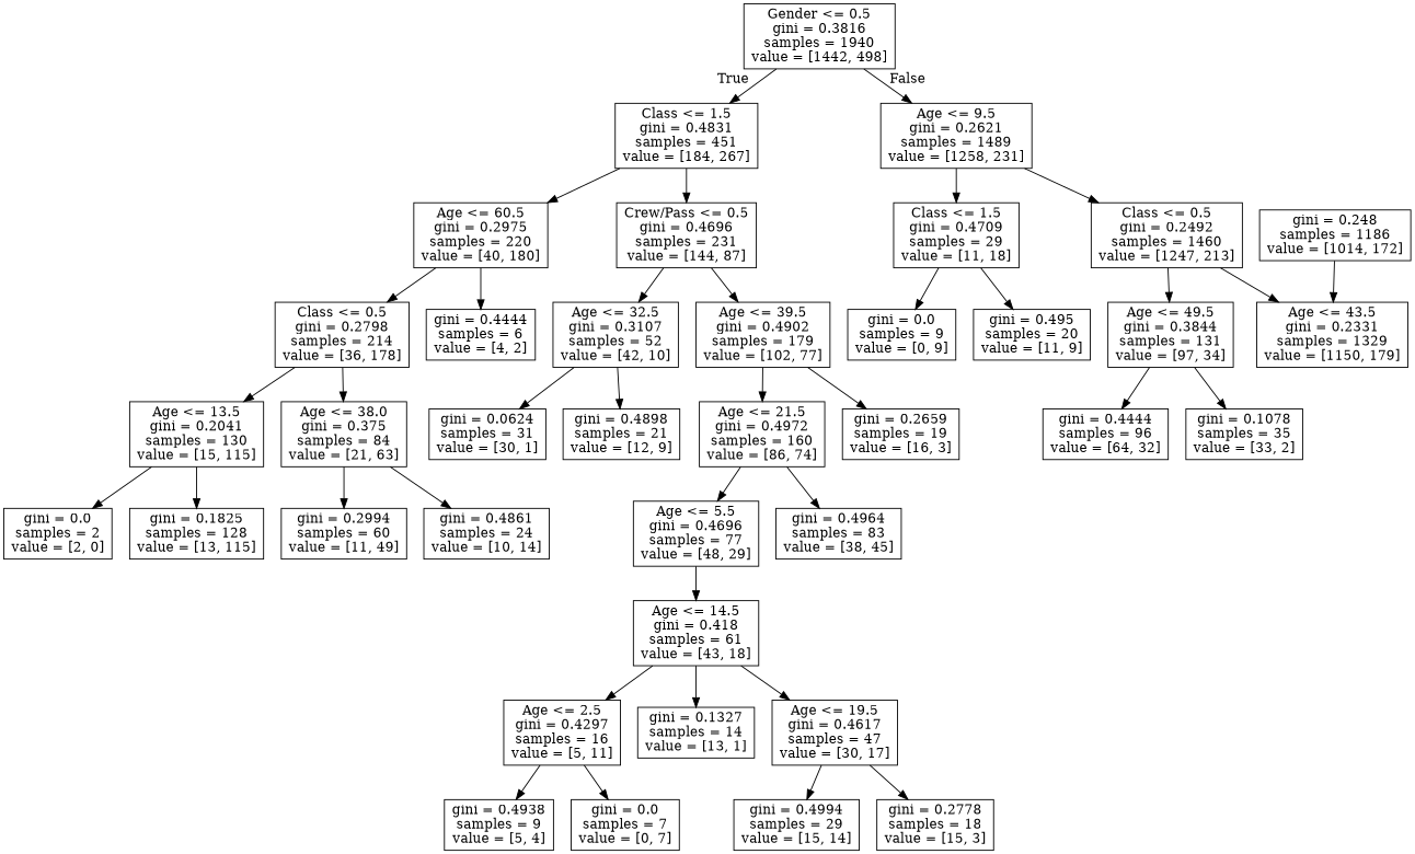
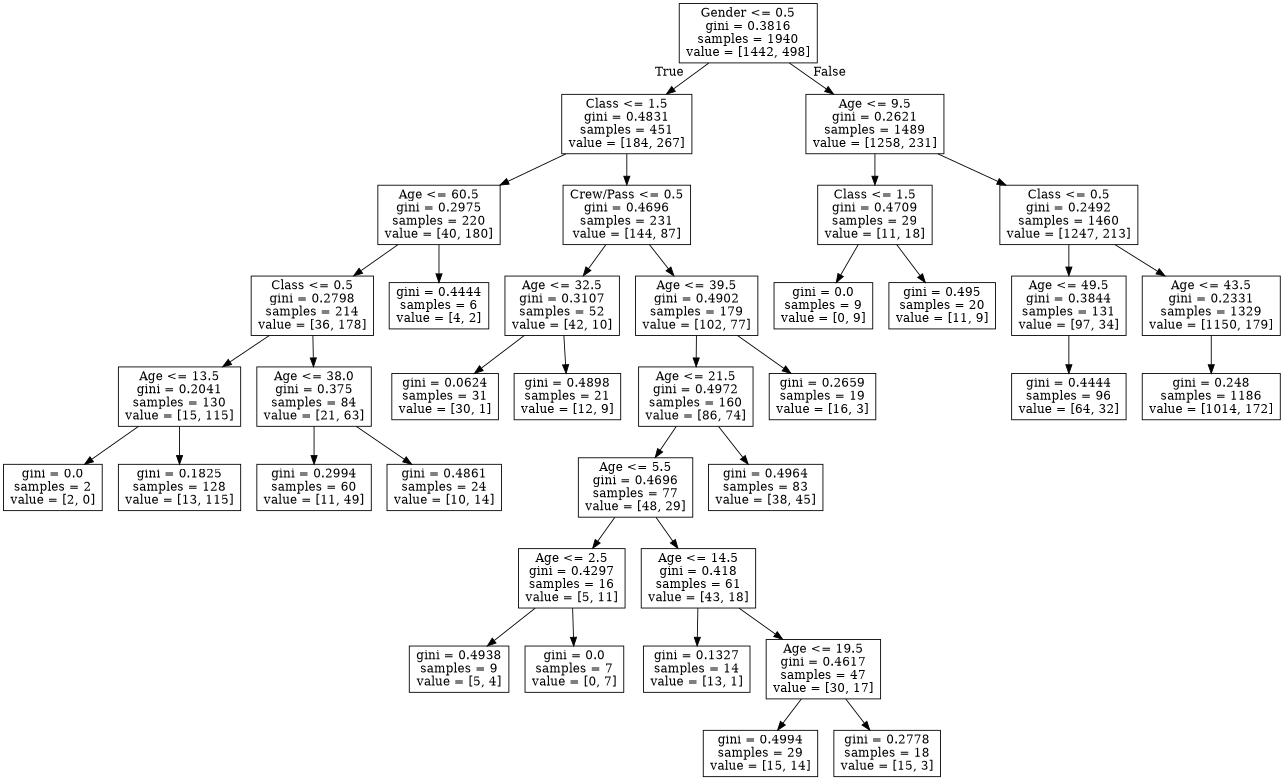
  digraph {
    node [shape=box]
    n1 [label="Gender <= 0.5\ngini = 0.3816\nsamples = 1940\nvalue = [1442, 498]"]
    n2 [label="Class <= 1.5\ngini = 0.4831\nsamples = 451\nvalue = [184, 267]"]
    n3 [label="Age <= 9.5\ngini = 0.2621\nsamples = 1489\nvalue = [1258, 231]"]
    n4 [label="Age <= 60.5\ngini = 0.2975\nsamples = 220\nvalue = [40, 180]"]
    n5 [label="Crew/Pass <= 0.5\ngini = 0.4696\nsamples = 231\nvalue = [144, 87]"]
    n6 [label="Class <= 1.5\ngini = 0.4709\nsamples = 29\nvalue = [11, 18]"]
    n7 [label="Class <= 0.5\ngini = 0.2492\nsamples = 1460\nvalue = [1247, 213]"]
    n8 [label="Class <= 0.5\ngini = 0.2798\nsamples = 214\nvalue = [36, 178]"]
    n9 [label="gini = 0.4444\nsamples = 6\nvalue = [4, 2]"]
    n10 [label="Age <= 32.5\ngini = 0.3107\nsamples = 52\nvalue = [42, 10]"]
    n11 [label="Age <= 39.5\ngini = 0.4902\nsamples = 179\nvalue = [102, 77]"]
    n12 [label="Age <= 13.5\ngini = 0.2041\nsamples = 130\nvalue = [15, 115]"]
    n13 [label="Age <= 38.0\ngini = 0.375\nsamples = 84\nvalue = [21, 63]"]
    n14 [label="gini = 0.0\nsamples = 2\nvalue = [2, 0]"]
    n15 [label="gini = 0.1825\nsamples = 128\nvalue = [13, 115]"]
    n16 [label="gini = 0.2994\nsamples = 60\nvalue = [11, 49]"]
    n17 [label="gini = 0.4861\nsamples = 24\nvalue = [10, 14]"]
    n18 [label="gini = 0.0624\nsamples = 31\nvalue = [30, 1]"]
    n19 [label="gini = 0.4898\nsamples = 21\nvalue = [12, 9]"]
    n20 [label="Age <= 21.5\ngini = 0.4972\nsamples = 160\nvalue = [86, 74]"]
    n21 [label="gini = 0.2659\nsamples = 19\nvalue = [16, 3]"]
    n22 [label="Age <= 5.5\ngini = 0.4696\nsamples = 77\nvalue = [48, 29]"]
    n23 [label="gini = 0.4964\nsamples = 83\nvalue = [38, 45]"]
    n24 [label="Age <= 2.5\ngini = 0.4297\nsamples = 16\nvalue = [5, 11]"]
    n25 [label="Age <= 14.5\ngini = 0.418\nsamples = 61\nvalue = [43, 18]"]
    n26 [label="gini = 0.4938\nsamples = 9\nvalue = [5, 4]"]
    n27 [label="gini = 0.0\nsamples = 7\nvalue = [0, 7]"]
    n28 [label="gini = 0.1327\nsamples = 14\nvalue = [13, 1]"]
    n29 [label="Age <= 19.5\ngini = 0.4617\nsamples = 47\nvalue = [30, 17]"]
    n30 [label="gini = 0.4994\nsamples = 29\nvalue = [15, 14]"]
    n31 [label="gini = 0.2778\nsamples = 18\nvalue = [15, 3]"]
    n32 [label="gini = 0.0\nsamples = 9\nvalue = [0, 9]"]
    n33 [label="gini = 0.495\nsamples = 20\nvalue = [11, 9]"]
    n34 [label="Age <= 49.5\ngini = 0.3844\nsamples = 131\nvalue = [97, 34]"]
    n35 [label="Age <= 43.5\ngini = 0.2331\nsamples = 1329\nvalue = [1150, 179]"]
    n36 [label="gini = 0.4444\nsamples = 96\nvalue = [64, 32]"]
-   n37 [label="gini = 0.1078\nsamples = 35\nvalue = [33, 2]"]
    n38 [label="gini = 0.248\nsamples = 1186\nvalue = [1014, 172]"]
    n1 -> n2 [headlabel=True labelangle=45 labeldistance=2.5]
    n1 -> n3 [headlabel=False labelangle=-45 labeldistance=2.5]
    n2 -> n4
    n2 -> n5
    n3 -> n6
    n3 -> n7
    n4 -> n8
    n4 -> n9
    n5 -> n10
    n5 -> n11
    n6 -> n32
    n6 -> n33
    n7 -> n34
    n7 -> n35
    n8 -> n12
    n8 -> n13
    n10 -> n18
    n10 -> n19
    n11 -> n20
    n11 -> n21
    n12 -> n14
    n12 -> n15
    n13 -> n16
    n13 -> n17
    n20 -> n22
    n20 -> n23
-   n25 -> n24
+   n22 -> n24
    n22 -> n25
    n24 -> n26
    n24 -> n27
    n25 -> n28
    n25 -> n29
    n29 -> n30
    n29 -> n31
    n34 -> n36
-   n34 -> n37
-   n38 -> n35
+   n35 -> n38
  }
